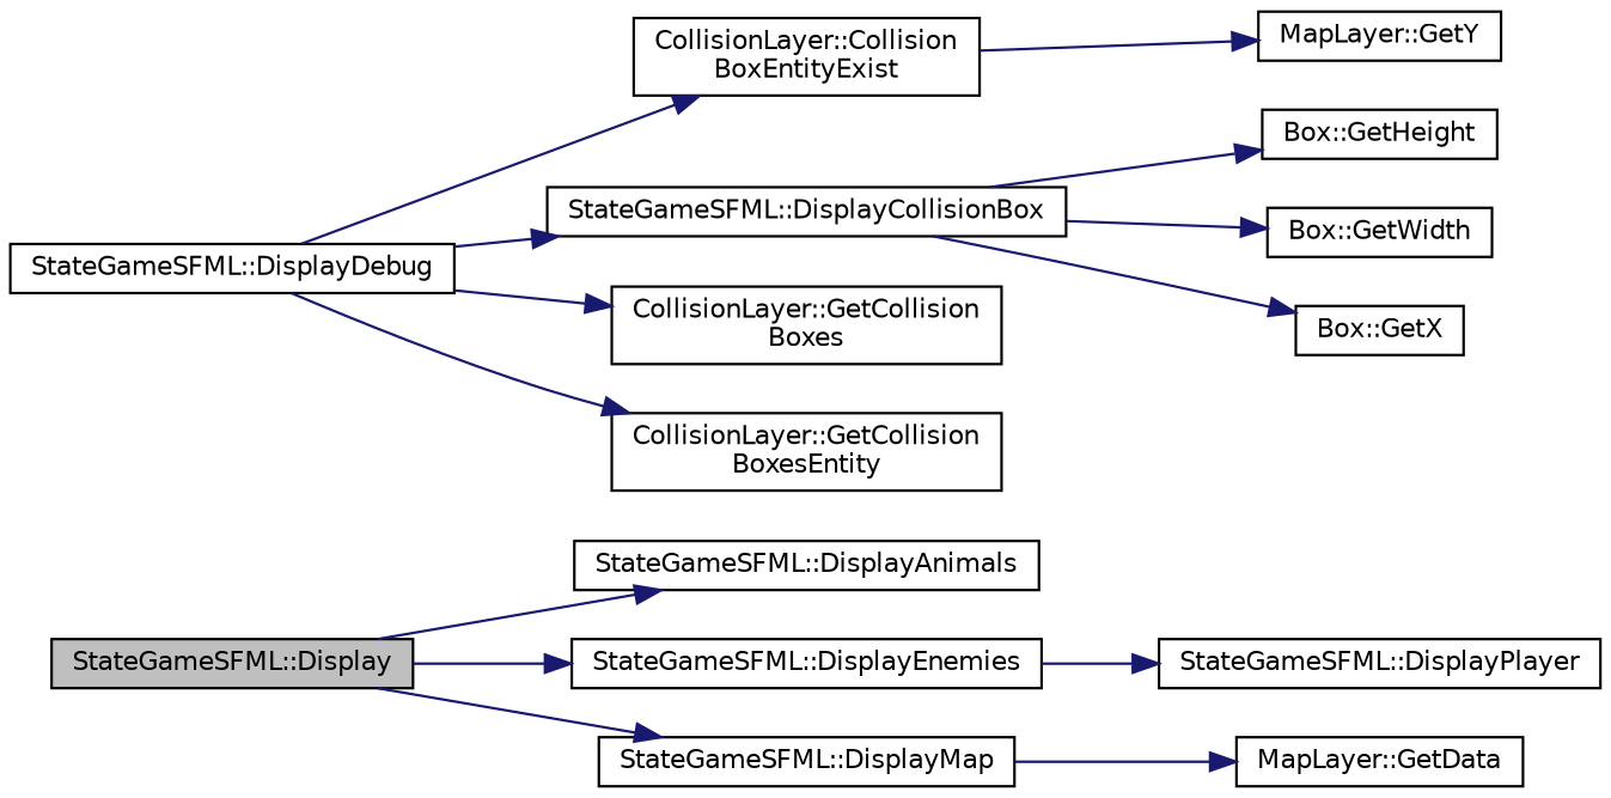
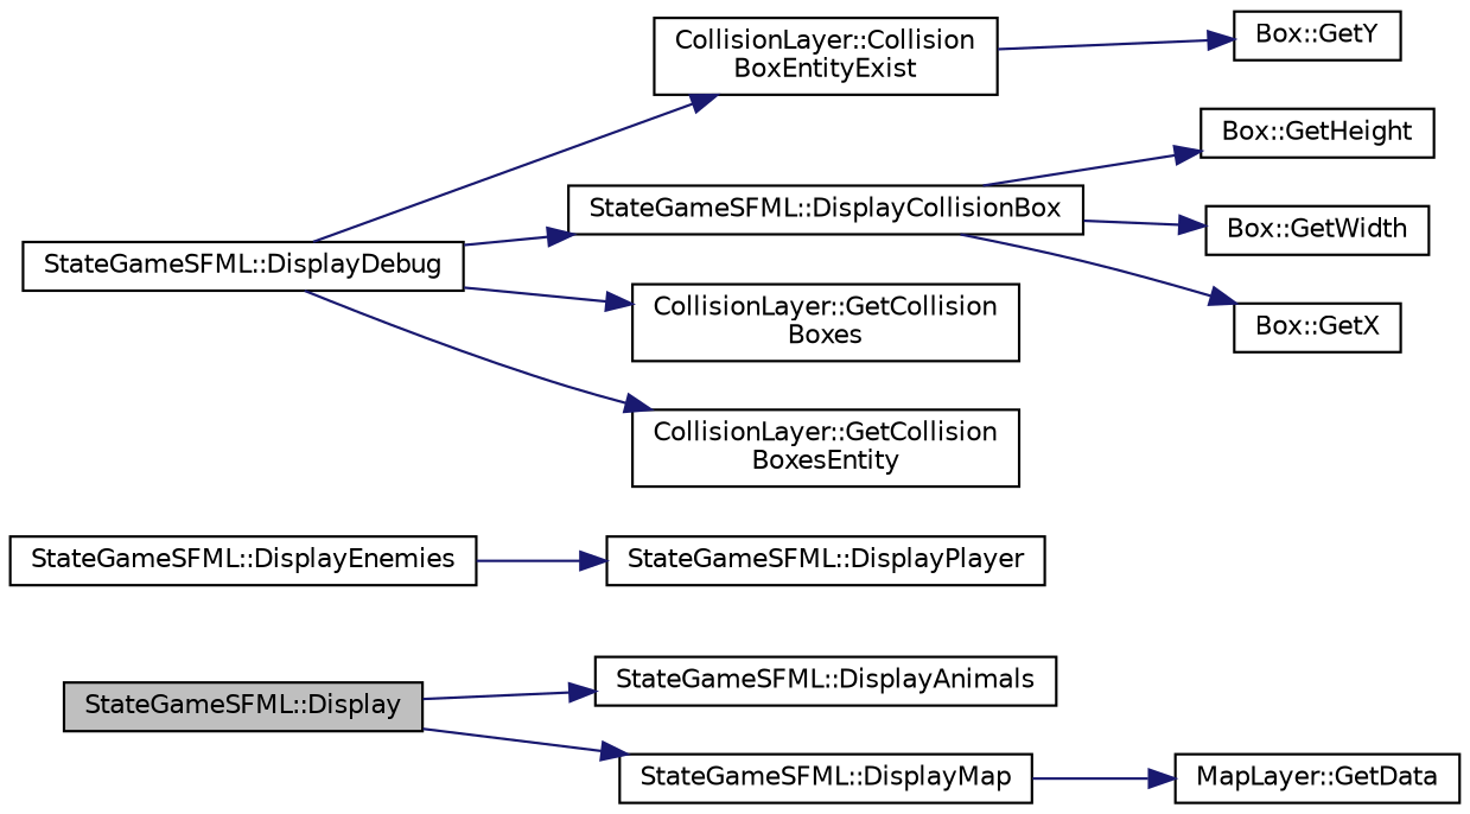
  digraph {
    rankdir=LR
    node [color=black fontname=Helvetica fontsize=10 shape=record]
    edge [color=midnightblue fontname=Helvetica fontsize=10 labelfontname=Helvetica labelfontsize=10 style=solid]
    n1 [fillcolor=grey75 fontcolor=black height=0.2 label="StateGameSFML::Display" style=filled width=0.4]
    n2 [height=0.2 label="StateGameSFML::DisplayAnimals" width=0.4]
    n3 [height=0.2 label="StateGameSFML::DisplayEnemies" width=0.4]
    n4 [height=0.2 label="StateGameSFML::DisplayMap" width=0.4]
    n5 [height=0.2 label="StateGameSFML::DisplayDebug" width=0.4]
    n6 [height=0.2 label="CollisionLayer::Collision\lBoxEntityExist" width=0.4]
    n7 [height=0.2 label="StateGameSFML::DisplayCollisionBox" width=0.4]
    n8 [height=0.2 label="CollisionLayer::GetCollision\lBoxes" width=0.4]
    n9 [height=0.2 label="CollisionLayer::GetCollision\lBoxesEntity" width=0.4]
    n10 [height=0.2 label="StateGameSFML::DisplayPlayer" width=0.4]
    n11 [height=0.2 label="MapLayer::GetData" width=0.4]
-   n12 [height=0.2 label="MapLayer::GetY" width=0.4]
+   n12 [height=0.2 label="Box::GetY" width=0.4]
    n13 [height=0.2 label="Box::GetHeight" width=0.4]
    n14 [height=0.2 label="Box::GetWidth" width=0.4]
    n15 [height=0.2 label="Box::GetX" width=0.4]
    n1 -> n2
-   n1 -> n3
    n1 -> n4
    n3 -> n10
    n4 -> n11
    n5 -> n6
    n5 -> n7
    n5 -> n8
    n5 -> n9
    n6 -> n12
    n7 -> n13
    n7 -> n14
    n7 -> n15
  }
